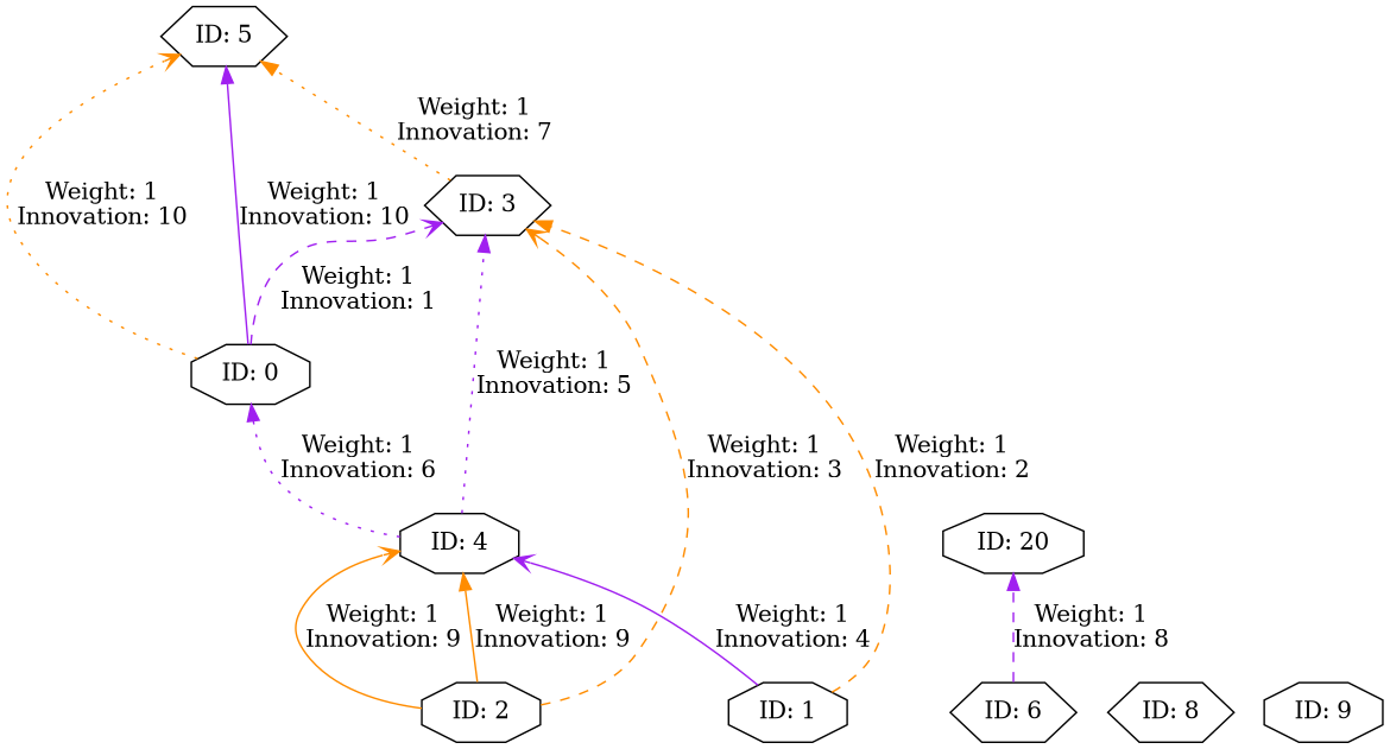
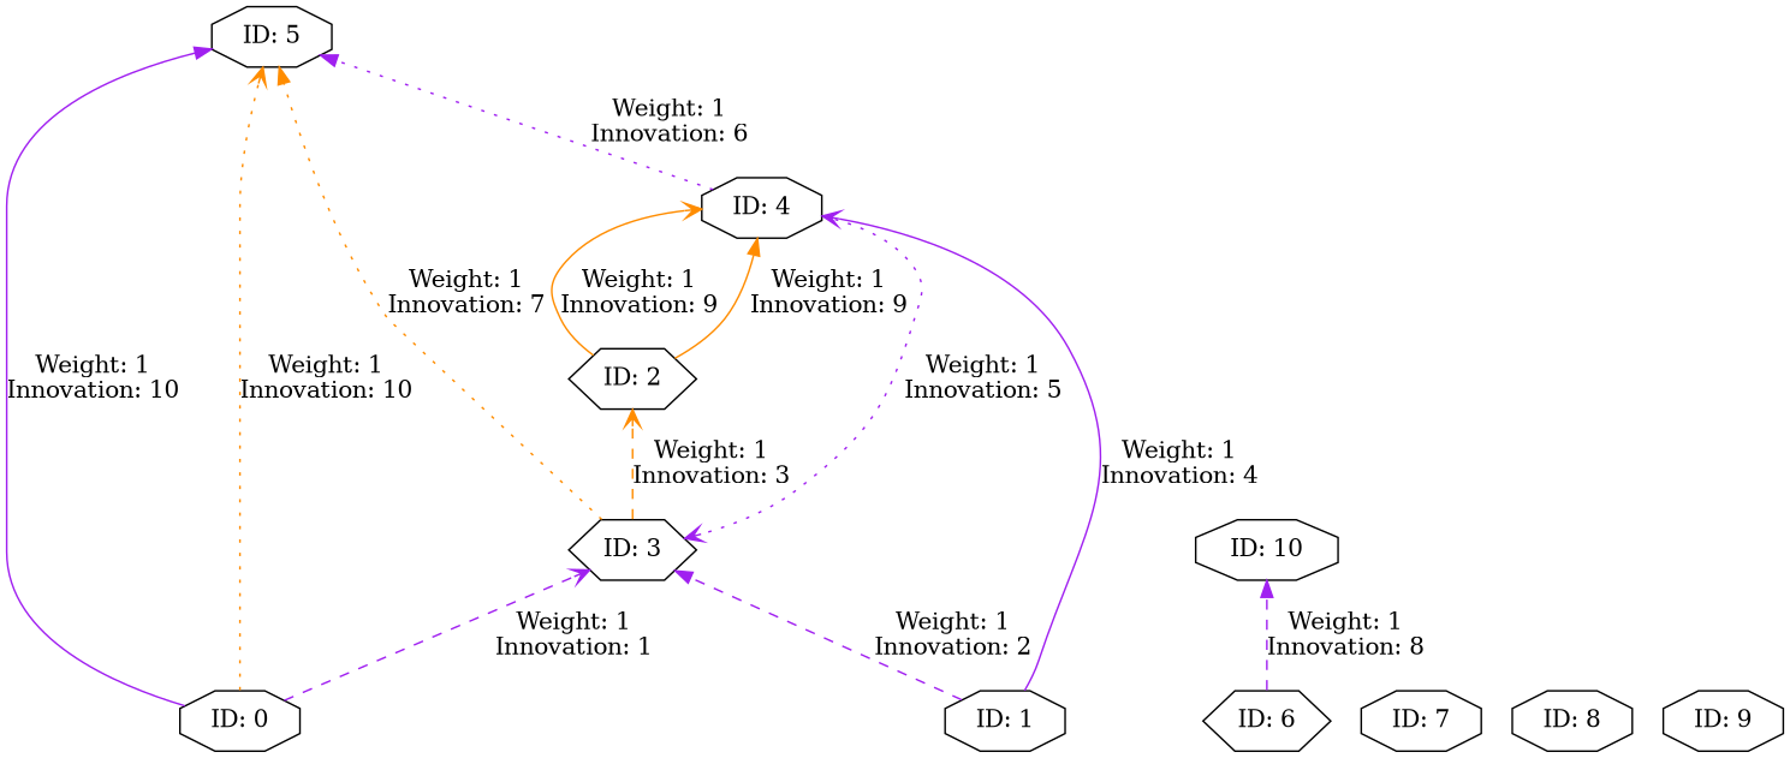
  digraph {
    rankdir=BT
    node [shape=octagon]
    edge [arrowhead=vee color=purple style=dashed]
    n1 [label="ID: 0"]
    n2 [label="ID: 3" shape=hexagon]
-   n3 [label="ID: 5" shape=hexagon]
+   n3 [label="ID: 5"]
    n4 [label="ID: 1"]
    n5 [label="ID: 4"]
-   n6 [label="ID: 2"]
+   n6 [label="ID: 2" shape=hexagon]
    n7 [label="ID: 6" shape=hexagon]
-   n8 [label="ID: 20"]
-   n10 [label="ID: 8" shape=hexagon]
+   n8 [label="ID: 10"]
+   n9 [label="ID: 7"]
+   n10 [label="ID: 8"]
    n11 [label="ID: 9"]
    n1 -> n2 [label="Weight: 1\nInnovation: 1"]
    n1 -> n3 [color=darkorange label="Weight: 1\nInnovation: 10" style=dotted]
    n1 -> n3 [arrowhead=normal label="Weight: 1\nInnovation: 10" style=solid]
    n2 -> n3 [arrowhead=normal color=darkorange label="Weight: 1\nInnovation: 7" style=dotted]
-   n4 -> n2 [arrowhead=normal color=darkorange label="Weight: 1\nInnovation: 2"]
+   n4 -> n2 [arrowhead=normal label="Weight: 1\nInnovation: 2"]
    n4 -> n5 [label="Weight: 1\nInnovation: 4" style=solid]
-   n5 -> n2 [arrowhead=normal label="Weight: 1\nInnovation: 5" style=dotted]
-   n5 -> n1 [arrowhead=normal label="Weight: 1\nInnovation: 6" style=dotted]
-   n6 -> n2 [color=darkorange label="Weight: 1\nInnovation: 3"]
+   n5 -> n2 [label="Weight: 1\nInnovation: 5" style=dotted]
+   n5 -> n3 [arrowhead=normal label="Weight: 1\nInnovation: 6" style=dotted]
+   n2 -> n6 [color=darkorange label="Weight: 1\nInnovation: 3"]
    n6 -> n5 [arrowhead=normal color=darkorange label="Weight: 1\nInnovation: 9" style=solid]
    n6 -> n5 [color=darkorange label="Weight: 1\nInnovation: 9" style=solid]
    n7 -> n8 [arrowhead=normal label="Weight: 1\nInnovation: 8"]
  }
